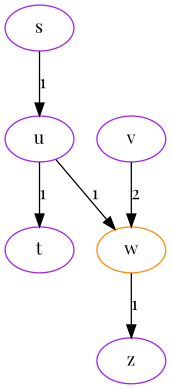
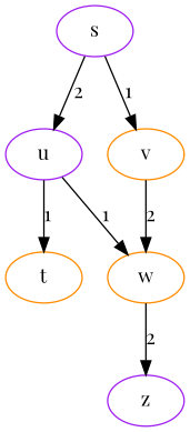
  digraph {
    fontname="Playfair Display"
    rankdir=TB
    node [color=purple fontname="Playfair Display"]
    edge [fontname="Playfair Display"]
    s
    u
-   v
+   v [color=darkorange]
    w [color=darkorange]
-   t
+   t [color=darkorange]
    z
-   s -> u [label=1]
+   s -> u [label=2]
+   s -> v [label=1]
    u -> w [label=1]
    u -> t [label=1]
    v -> w [label=2]
-   w -> z [label=1]
+   w -> z [label=2]
  }
